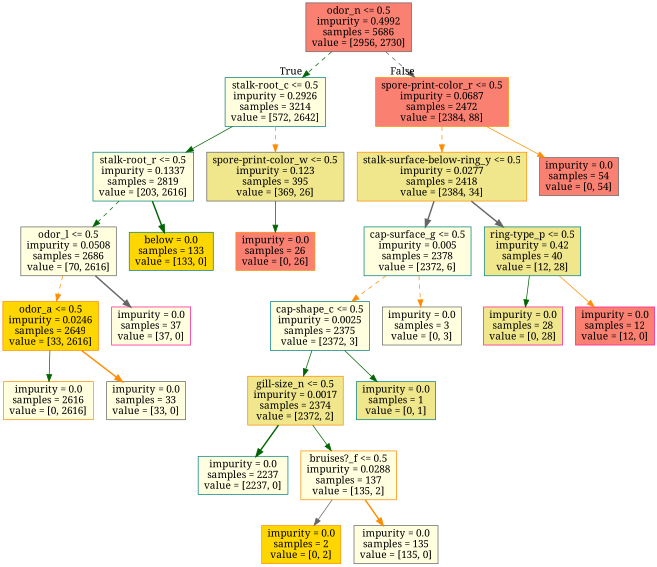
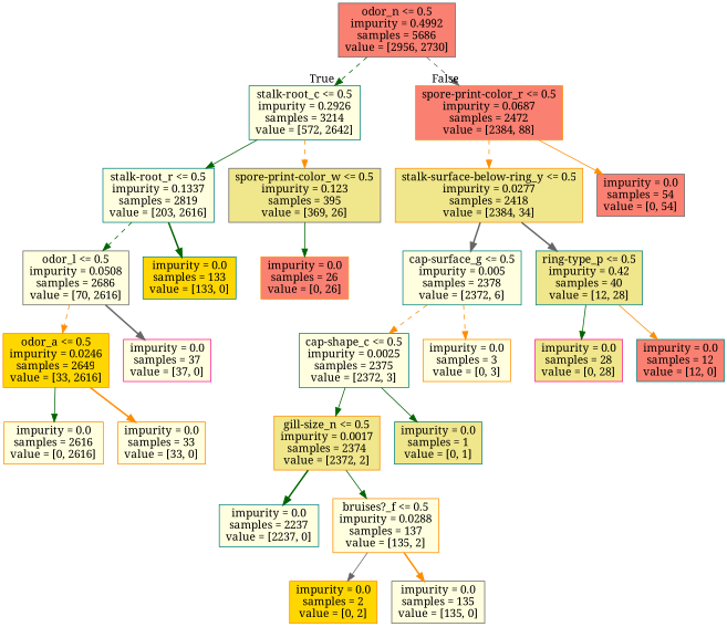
  digraph {
    fontname="Noto Serif"
    node [color=darkorange fillcolor=lightyellow fontname="Noto Serif" shape=box style=filled]
    edge [color=darkgreen fontname="Noto Serif" style=solid]
    n1 [color=gray40 fillcolor=salmon label="odor_n <= 0.5\nimpurity = 0.4992\nsamples = 5686\nvalue = [2956, 2730]"]
    n2 [color=teal label="stalk-root_c <= 0.5\nimpurity = 0.2926\nsamples = 3214\nvalue = [572, 2642]"]
    n3 [fillcolor=salmon label="spore-print-color_r <= 0.5\nimpurity = 0.0687\nsamples = 2472\nvalue = [2384, 88]"]
    n4 [color=teal label="stalk-root_r <= 0.5\nimpurity = 0.1337\nsamples = 2819\nvalue = [203, 2616]"]
    n5 [color=gray40 fillcolor=khaki label="spore-print-color_w <= 0.5\nimpurity = 0.123\nsamples = 395\nvalue = [369, 26]"]
    n6 [fillcolor=khaki label="stalk-surface-below-ring_y <= 0.5\nimpurity = 0.0277\nsamples = 2418\nvalue = [2384, 34]"]
    n7 [color=gray40 fillcolor=salmon label="impurity = 0.0\nsamples = 54\nvalue = [0, 54]"]
    n8 [color=gray40 label="odor_l <= 0.5\nimpurity = 0.0508\nsamples = 2686\nvalue = [70, 2616]"]
-   n9 [color=teal fillcolor=gold label="below = 0.0\nsamples = 133\nvalue = [133, 0]"]
+   n9 [color=teal fillcolor=gold label="impurity = 0.0\nsamples = 133\nvalue = [133, 0]"]
    n10 [fillcolor=salmon label="impurity = 0.0\nsamples = 26\nvalue = [0, 26]"]
    n11 [fillcolor=gold label="odor_a <= 0.5\nimpurity = 0.0246\nsamples = 2649\nvalue = [33, 2616]"]
    n12 [color=deeppink label="impurity = 0.0\nsamples = 37\nvalue = [37, 0]"]
    n13 [label="impurity = 0.0\nsamples = 2616\nvalue = [0, 2616]"]
-   n14 [color=gray40 label="impurity = 0.0\nsamples = 33\nvalue = [33, 0]"]
+   n14 [label="impurity = 0.0\nsamples = 33\nvalue = [33, 0]"]
    n15 [color=teal label="cap-surface_g <= 0.5\nimpurity = 0.005\nsamples = 2378\nvalue = [2372, 6]"]
    n16 [color=teal fillcolor=khaki label="ring-type_p <= 0.5\nimpurity = 0.42\nsamples = 40\nvalue = [12, 28]"]
    n17 [color=teal label="cap-shape_c <= 0.5\nimpurity = 0.0025\nsamples = 2375\nvalue = [2372, 3]"]
-   n18 [color=gray40 label="impurity = 0.0\nsamples = 3\nvalue = [0, 3]"]
+   n18 [label="impurity = 0.0\nsamples = 3\nvalue = [0, 3]"]
    n19 [color=deeppink fillcolor=khaki label="impurity = 0.0\nsamples = 28\nvalue = [0, 28]"]
-   n20 [color=deeppink fillcolor=salmon label="impurity = 0.0\nsamples = 12\nvalue = [12, 0]"]
+   n20 [color=teal fillcolor=salmon label="impurity = 0.0\nsamples = 12\nvalue = [12, 0]"]
    n21 [fillcolor=khaki label="gill-size_n <= 0.5\nimpurity = 0.0017\nsamples = 2374\nvalue = [2372, 2]"]
    n22 [color=teal fillcolor=khaki label="impurity = 0.0\nsamples = 1\nvalue = [0, 1]"]
    n23 [color=teal label="impurity = 0.0\nsamples = 2237\nvalue = [2237, 0]"]
    n24 [label="bruises?_f <= 0.5\nimpurity = 0.0288\nsamples = 137\nvalue = [135, 2]"]
    n25 [fillcolor=gold label="impurity = 0.0\nsamples = 2\nvalue = [0, 2]"]
    n26 [color=gray40 label="impurity = 0.0\nsamples = 135\nvalue = [135, 0]"]
    n1 -> n2 [headlabel=True labelangle=45 labeldistance=2.5 style=dashed]
    n1 -> n3 [color=gray40 headlabel=False labelangle=-45 labeldistance=2.5 style=dashed]
    n2 -> n4
    n2 -> n5 [color=darkorange style=dashed]
    n3 -> n6 [color=darkorange style=dashed]
    n3 -> n7 [color=darkorange]
    n4 -> n8 [style=dashed]
    n4 -> n9 [style=bold]
    n5 -> n10
    n6 -> n15 [color=gray40 style=bold]
    n6 -> n16 [color=gray40 style=bold]
    n8 -> n11 [color=darkorange style=dashed]
    n8 -> n12 [color=gray40 style=bold]
    n11 -> n13
    n11 -> n14 [color=darkorange style=bold]
    n15 -> n17 [color=darkorange style=dashed]
    n15 -> n18 [color=darkorange style=dashed]
    n16 -> n19
    n16 -> n20 [color=darkorange]
    n17 -> n21
    n17 -> n22
    n21 -> n23 [style=bold]
    n21 -> n24
    n24 -> n25 [color=gray40]
    n24 -> n26 [color=darkorange style=bold]
  }
